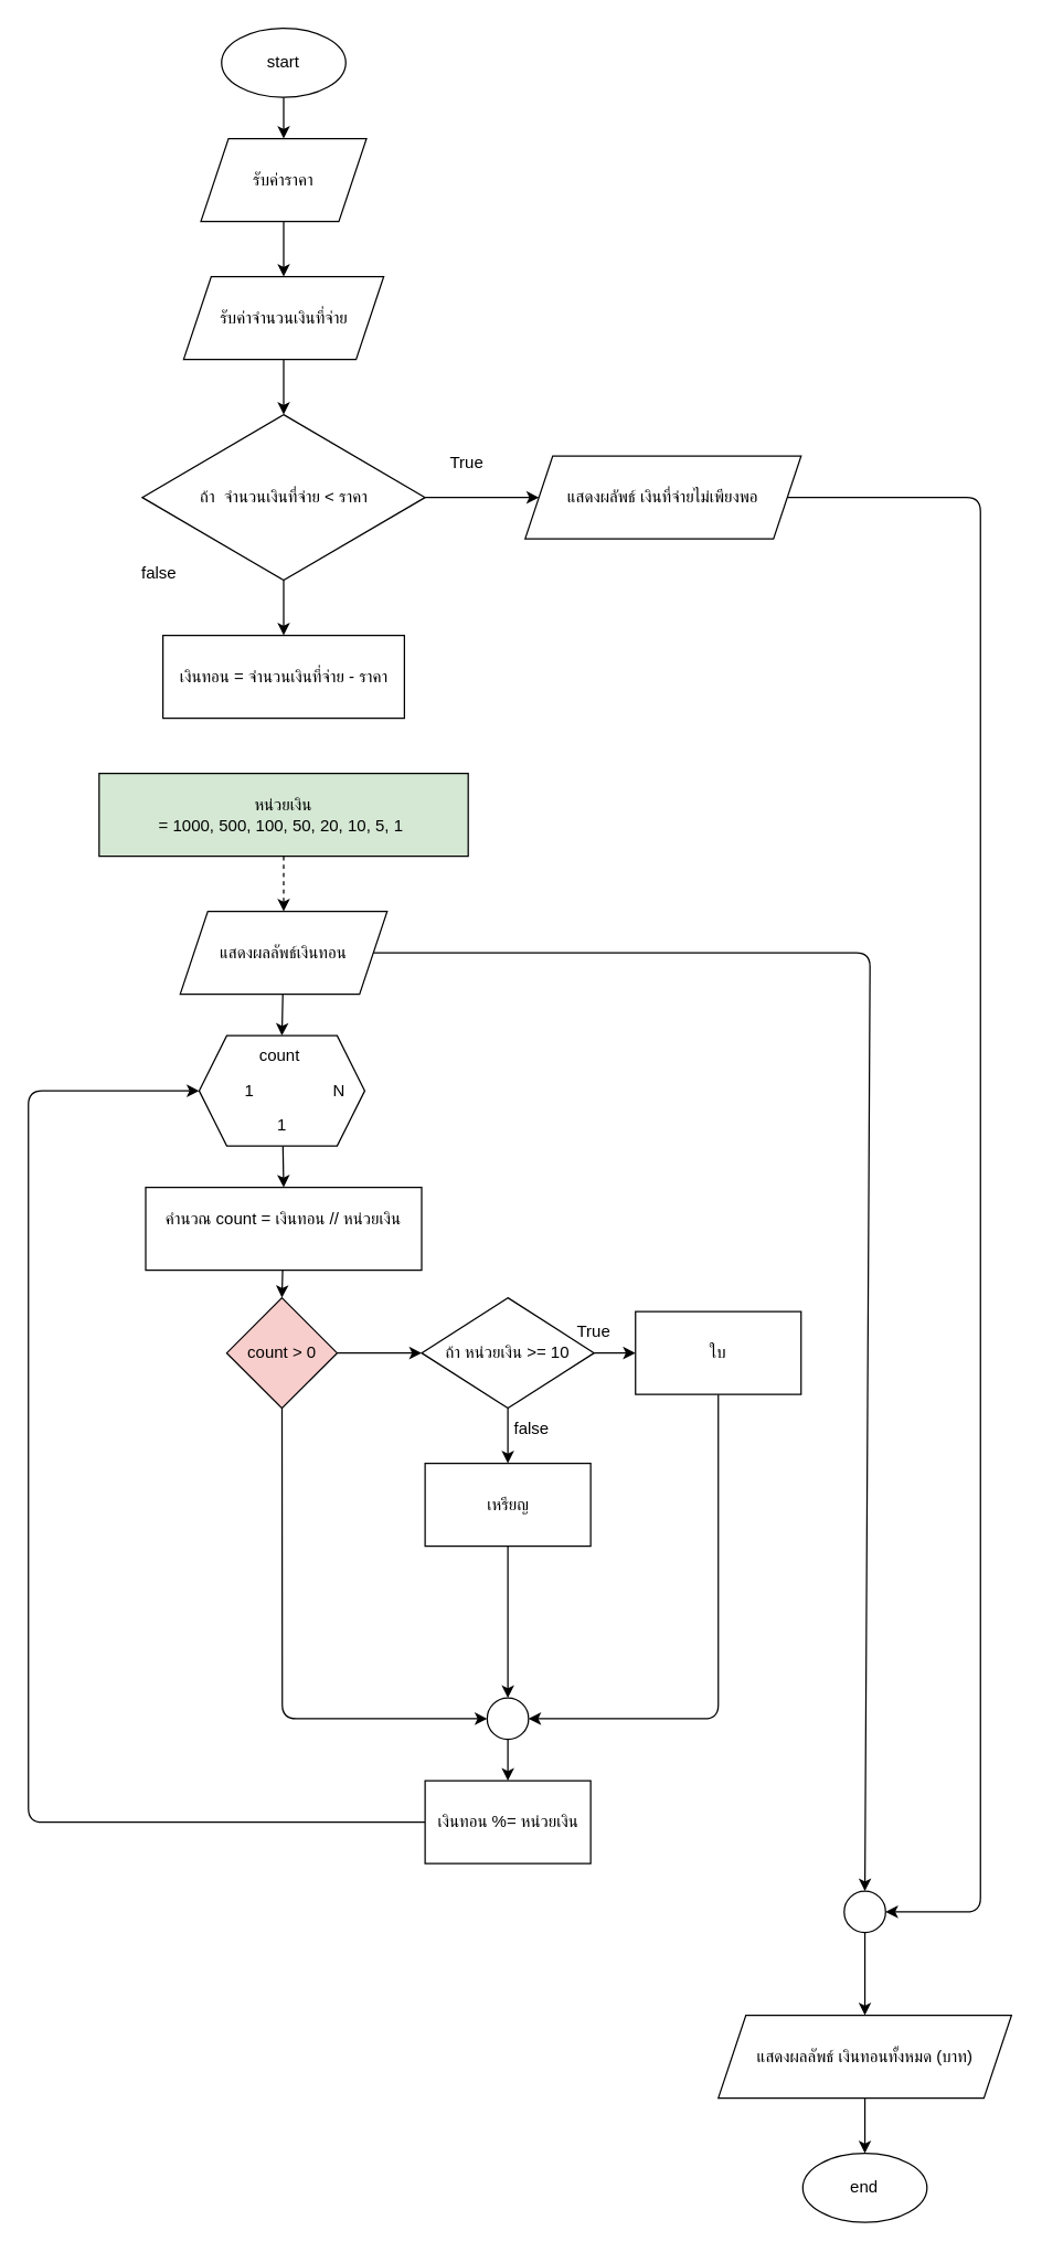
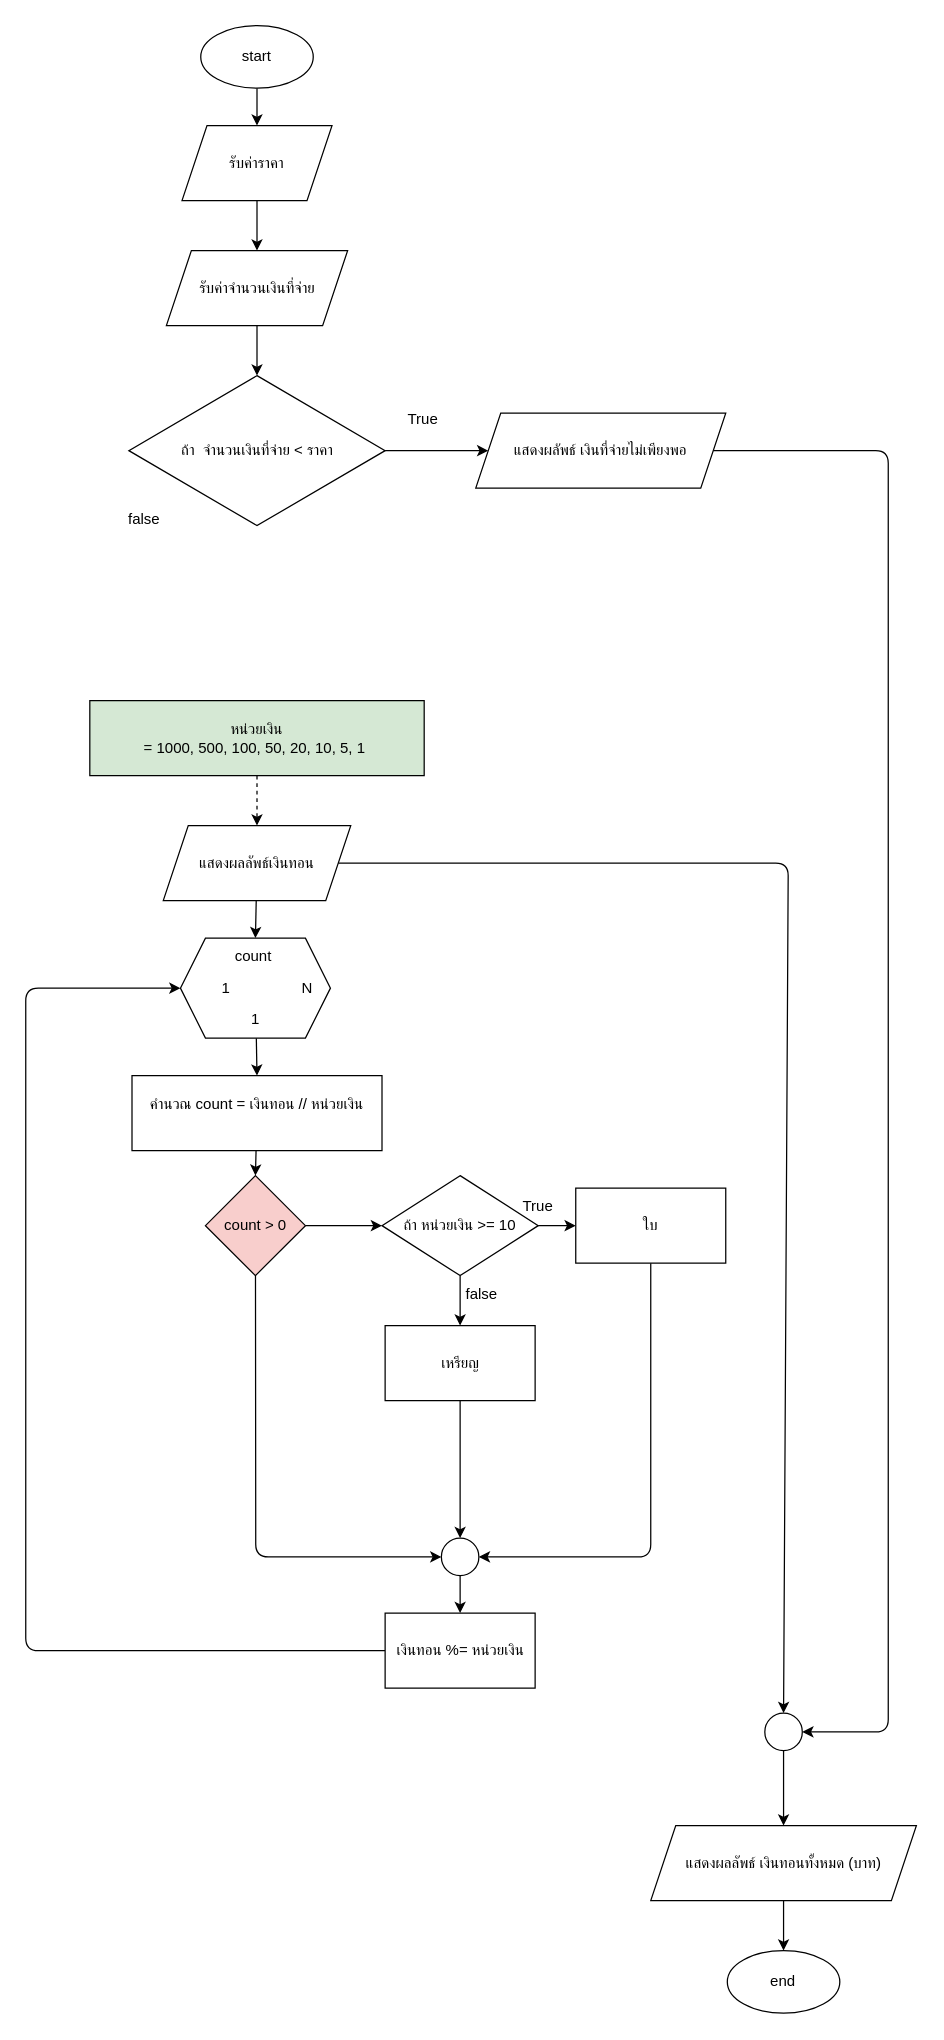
  <mxCell id="0" />
  <mxCell id="1" parent="0" />
  <mxCell id="2" style="edgeStyle=none;html=1;entryX=0.5;entryY=0;entryDx=0;entryDy=0;" edge="1" parent="1" source="3" target="6"><mxGeometry relative="1" as="geometry" /></mxCell>
  <mxCell id="3" value="start" style="ellipse;whiteSpace=wrap;html=1;" vertex="1" parent="1"><mxGeometry x="160" y="20" width="90" height="50" as="geometry" /></mxCell>
  <mxCell id="4" value="end" style="ellipse;whiteSpace=wrap;html=1;" vertex="1" parent="1"><mxGeometry x="581.25" y="1560" width="90" height="50" as="geometry" /></mxCell>
  <mxCell id="5" style="edgeStyle=none;html=1;entryX=0.5;entryY=0;entryDx=0;entryDy=0;" edge="1" parent="1" source="6" target="8"><mxGeometry relative="1" as="geometry" /></mxCell>
  <mxCell id="6" value="รับค่าราคา" style="shape=parallelogram;perimeter=parallelogramPerimeter;whiteSpace=wrap;html=1;fixedSize=1;" vertex="1" parent="1"><mxGeometry x="145" y="100" width="120" height="60" as="geometry" /></mxCell>
  <mxCell id="7" style="edgeStyle=none;html=1;entryX=0.5;entryY=0;entryDx=0;entryDy=0;" edge="1" parent="1" source="8" target="11"><mxGeometry relative="1" as="geometry" /></mxCell>
  <mxCell id="8" value="รับค่าจำนวนเงินที่จ่าย" style="shape=parallelogram;perimeter=parallelogramPerimeter;whiteSpace=wrap;html=1;fixedSize=1;" vertex="1" parent="1"><mxGeometry x="132.5" y="200" width="145" height="60" as="geometry" /></mxCell>
  <mxCell id="9" style="edgeStyle=none;html=1;entryX=0;entryY=0.5;entryDx=0;entryDy=0;" edge="1" parent="1" source="11" target="13"><mxGeometry relative="1" as="geometry" /></mxCell>
- <mxCell id="10" style="edgeStyle=none;html=1;entryX=0.5;entryY=0;entryDx=0;entryDy=0;" edge="1" parent="1" source="11" target="14"><mxGeometry relative="1" as="geometry" /></mxCell>
  <mxCell id="11" value="ถ้า&amp;nbsp; จำนวนเงินที่จ่าย &amp;lt; ราคา" style="rhombus;whiteSpace=wrap;html=1;" vertex="1" parent="1"><mxGeometry x="102.5" y="300" width="205" height="120" as="geometry" /></mxCell>
  <mxCell id="12" style="edgeStyle=none;html=1;entryX=1;entryY=0.5;entryDx=0;entryDy=0;" edge="1" parent="1" source="13" target="40"><mxGeometry relative="1" as="geometry"><Array as="points"><mxPoint x="710" y="360" /><mxPoint x="710" y="1385" /></Array></mxGeometry></mxCell>
  <mxCell id="13" value="แสดงผลัพธ์ เงินที่จ่ายไม่เพียงพอ" style="shape=parallelogram;perimeter=parallelogramPerimeter;whiteSpace=wrap;html=1;fixedSize=1;" vertex="1" parent="1"><mxGeometry x="380" y="330" width="200" height="60" as="geometry" /></mxCell>
- <mxCell id="14" value="เงินทอน = จำนวนเงินที่จ่าย - ราคา" style="rounded=0;whiteSpace=wrap;html=1;" vertex="1" parent="1"><mxGeometry x="117.5" y="460" width="175" height="60" as="geometry" /></mxCell>
  <mxCell id="15" style="edgeStyle=none;html=1;entryX=0.5;entryY=0;entryDx=0;entryDy=0;dashed=1;" edge="1" parent="1" source="16" target="19"><mxGeometry relative="1" as="geometry" /></mxCell>
  <mxCell id="16" value="&lt;div style=&quot;border-color: var(--border-color);&quot;&gt;หน่วยเงิน&lt;/div&gt;=&amp;nbsp;&lt;span style=&quot;background-color: initial;&quot;&gt;1000, 500, 100, 50, 20, 10, 5, 1&lt;/span&gt;&lt;span style=&quot;background-color: initial;&quot;&gt;&amp;nbsp;&lt;/span&gt;" style="rounded=0;whiteSpace=wrap;html=1;fillColor=#d5e8d4;" vertex="1" parent="1"><mxGeometry x="71.25" y="560" width="267.5" height="60" as="geometry" /></mxCell>
  <mxCell id="17" style="edgeStyle=none;html=1;entryX=0.5;entryY=0;entryDx=0;entryDy=0;" edge="1" parent="1" source="19" target="27"><mxGeometry relative="1" as="geometry" /></mxCell>
  <mxCell id="18" style="edgeStyle=none;html=1;entryX=0.5;entryY=0;entryDx=0;entryDy=0;" edge="1" parent="1" source="19" target="40"><mxGeometry relative="1" as="geometry"><Array as="points"><mxPoint x="630" y="690" /></Array></mxGeometry></mxCell>
  <mxCell id="19" value="แสดงผลลัพธ์เงินทอน" style="shape=parallelogram;perimeter=parallelogramPerimeter;whiteSpace=wrap;html=1;fixedSize=1;" vertex="1" parent="1"><mxGeometry x="130" y="660" width="150" height="60" as="geometry" /></mxCell>
  <mxCell id="20" style="edgeStyle=none;html=1;entryX=0.5;entryY=0;entryDx=0;entryDy=0;" edge="1" parent="1" source="21" target="24"><mxGeometry relative="1" as="geometry" /></mxCell>
  <mxCell id="21" value="&lt;div&gt;คำนวณ count = เงินทอน // หน่วยเงิน&lt;/div&gt;&lt;div&gt;&lt;br&gt;&lt;/div&gt;" style="rounded=0;whiteSpace=wrap;html=1;" vertex="1" parent="1"><mxGeometry x="105" y="860" width="200" height="60" as="geometry" /></mxCell>
  <mxCell id="22" style="edgeStyle=none;html=1;entryX=0;entryY=0.5;entryDx=0;entryDy=0;" edge="1" parent="1" source="24" target="33"><mxGeometry relative="1" as="geometry" /></mxCell>
  <mxCell id="23" style="edgeStyle=none;html=1;entryX=0;entryY=0.5;entryDx=0;entryDy=0;" edge="1" parent="1" source="24" target="49"><mxGeometry relative="1" as="geometry"><Array as="points"><mxPoint x="204" y="1245" /></Array></mxGeometry></mxCell>
  <mxCell id="24" value="count &amp;gt; 0" style="rhombus;whiteSpace=wrap;html=1;fillColor=#f8cecc;" vertex="1" parent="1"><mxGeometry x="163.75" y="940" width="80" height="80" as="geometry" /></mxCell>
  <mxCell id="25" style="edgeStyle=none;html=1;entryX=0.5;entryY=0;entryDx=0;entryDy=0;" edge="1" parent="1" source="26" target="21"><mxGeometry relative="1" as="geometry" /></mxCell>
  <mxCell id="26" value="" style="shape=hexagon;perimeter=hexagonPerimeter2;whiteSpace=wrap;html=1;fixedSize=1;" vertex="1" parent="1"><mxGeometry x="143.75" y="750" width="120" height="80" as="geometry" /></mxCell>
  <mxCell id="27" value="count&amp;nbsp;" style="text;html=1;strokeColor=none;fillColor=none;align=center;verticalAlign=middle;whiteSpace=wrap;rounded=0;" vertex="1" parent="1"><mxGeometry x="173.75" y="750" width="60" height="30" as="geometry" /></mxCell>
  <mxCell id="28" value="1" style="text;html=1;strokeColor=none;fillColor=none;align=center;verticalAlign=middle;whiteSpace=wrap;rounded=0;" vertex="1" parent="1"><mxGeometry x="160" y="775" width="41.25" height="30" as="geometry" /></mxCell>
  <mxCell id="29" value="1" style="text;html=1;strokeColor=none;fillColor=none;align=center;verticalAlign=middle;whiteSpace=wrap;rounded=0;" vertex="1" parent="1"><mxGeometry x="173.75" y="800" width="60" height="30" as="geometry" /></mxCell>
  <mxCell id="30" value="N" style="text;html=1;strokeColor=none;fillColor=none;align=center;verticalAlign=middle;whiteSpace=wrap;rounded=0;" vertex="1" parent="1"><mxGeometry x="228" y="775" width="35" height="30" as="geometry" /></mxCell>
  <mxCell id="31" style="edgeStyle=none;html=1;entryX=0.5;entryY=0;entryDx=0;entryDy=0;" edge="1" parent="1" source="33" target="38"><mxGeometry relative="1" as="geometry"><mxPoint x="373.25" y="1050" as="targetPoint" /></mxGeometry></mxCell>
  <mxCell id="32" style="edgeStyle=none;html=1;entryX=0;entryY=0.5;entryDx=0;entryDy=0;" edge="1" parent="1" source="33" target="44"><mxGeometry relative="1" as="geometry" /></mxCell>
  <mxCell id="33" value="ถ้า หน่วยเงิน &amp;gt;= 10" style="rhombus;whiteSpace=wrap;html=1;" vertex="1" parent="1"><mxGeometry x="305" y="940" width="125" height="80" as="geometry" /></mxCell>
  <mxCell id="34" value="True" style="text;html=1;strokeColor=none;fillColor=none;align=center;verticalAlign=middle;whiteSpace=wrap;rounded=0;" vertex="1" parent="1"><mxGeometry x="307.5" y="320" width="60" height="30" as="geometry" /></mxCell>
  <mxCell id="35" value="false" style="text;html=1;strokeColor=none;fillColor=none;align=center;verticalAlign=middle;whiteSpace=wrap;rounded=0;" vertex="1" parent="1"><mxGeometry x="85" y="400" width="60" height="30" as="geometry" /></mxCell>
  <mxCell id="36" style="edgeStyle=none;html=1;entryX=0;entryY=0.5;entryDx=0;entryDy=0;exitX=0;exitY=0.5;exitDx=0;exitDy=0;" edge="1" parent="1" source="47" target="26"><mxGeometry relative="1" as="geometry"><mxPoint x="80" y="1290" as="sourcePoint" /><Array as="points"><mxPoint x="20" y="1320" /><mxPoint x="20" y="790" /></Array></mxGeometry></mxCell>
  <mxCell id="37" style="edgeStyle=none;html=1;entryX=0.5;entryY=0;entryDx=0;entryDy=0;" edge="1" parent="1" source="38" target="49"><mxGeometry relative="1" as="geometry" /></mxCell>
  <mxCell id="38" value="เหรียญ" style="rounded=0;whiteSpace=wrap;html=1;" vertex="1" parent="1"><mxGeometry x="307.5" y="1060" width="120" height="60" as="geometry" /></mxCell>
  <mxCell id="39" style="edgeStyle=none;html=1;entryX=0.5;entryY=0;entryDx=0;entryDy=0;" edge="1" parent="1" source="40" target="42"><mxGeometry relative="1" as="geometry" /></mxCell>
  <mxCell id="40" value="" style="ellipse;whiteSpace=wrap;html=1;aspect=fixed;" vertex="1" parent="1"><mxGeometry x="611.25" y="1370" width="30" height="30" as="geometry" /></mxCell>
  <mxCell id="41" style="edgeStyle=none;html=1;entryX=0.5;entryY=0;entryDx=0;entryDy=0;" edge="1" parent="1" source="42" target="4"><mxGeometry relative="1" as="geometry" /></mxCell>
  <mxCell id="42" value="แสดงผลลัพธ์ เงินทอนทั้งหมด (บาท)" style="shape=parallelogram;perimeter=parallelogramPerimeter;whiteSpace=wrap;html=1;fixedSize=1;" vertex="1" parent="1"><mxGeometry x="520" y="1460" width="212.5" height="60" as="geometry" /></mxCell>
  <mxCell id="43" style="edgeStyle=none;html=1;entryX=1;entryY=0.5;entryDx=0;entryDy=0;" edge="1" parent="1" source="44" target="49"><mxGeometry relative="1" as="geometry"><Array as="points"><mxPoint x="520" y="1245" /></Array></mxGeometry></mxCell>
  <mxCell id="44" value="ใบ" style="rounded=0;whiteSpace=wrap;html=1;" vertex="1" parent="1"><mxGeometry x="460" y="950" width="120" height="60" as="geometry" /></mxCell>
  <mxCell id="45" value="True" style="text;html=1;strokeColor=none;fillColor=none;align=center;verticalAlign=middle;whiteSpace=wrap;rounded=0;" vertex="1" parent="1"><mxGeometry x="400" y="950" width="60" height="30" as="geometry" /></mxCell>
  <mxCell id="46" value="false" style="text;html=1;strokeColor=none;fillColor=none;align=center;verticalAlign=middle;whiteSpace=wrap;rounded=0;" vertex="1" parent="1"><mxGeometry x="354.5" y="1020" width="60" height="30" as="geometry" /></mxCell>
  <mxCell id="47" value="เงินทอน&amp;nbsp;%= หน่วยเงิน" style="rounded=0;whiteSpace=wrap;html=1;" vertex="1" parent="1"><mxGeometry x="307.5" y="1290" width="120" height="60" as="geometry" /></mxCell>
  <mxCell id="48" style="edgeStyle=none;html=1;entryX=0.5;entryY=0;entryDx=0;entryDy=0;" edge="1" parent="1" source="49" target="47"><mxGeometry relative="1" as="geometry" /></mxCell>
  <mxCell id="49" value="" style="ellipse;whiteSpace=wrap;html=1;aspect=fixed;" vertex="1" parent="1"><mxGeometry x="352.5" y="1230" width="30" height="30" as="geometry" /></mxCell>
